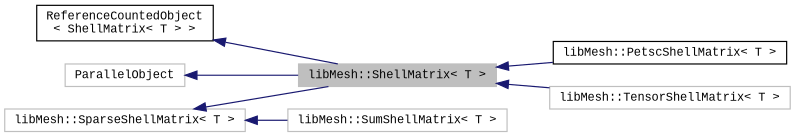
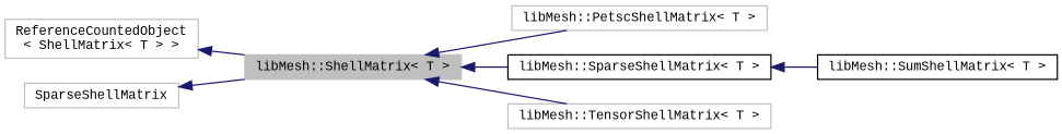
  digraph {
    fontname="Liberation Mono"
    rankdir=LR
    node [color=grey75 fillcolor=white fontname="Liberation Mono" fontsize=10 shape=record style=filled]
    edge [color=midnightblue dir=back fontname="Liberation Mono" fontsize=10 labelfontname=Helvetica labelfontsize=10 style=solid]
    n1 [fillcolor=grey75 fontcolor=black height=0.2 label="libMesh::ShellMatrix\< T \>" width=0.4]
-   n2 [color=black height=0.2 label="libMesh::PetscShellMatrix\< T \>" width=0.4]
-   n3 [height=0.2 label="libMesh::SparseShellMatrix\< T \>" width=0.4]
+   n2 [height=0.2 label="libMesh::PetscShellMatrix\< T \>" width=0.4]
+   n3 [color=black height=0.2 label="libMesh::SparseShellMatrix\< T \>" width=0.4]
    n4 [height=0.2 label="libMesh::TensorShellMatrix\< T \>" width=0.4]
-   n5 [height=0.2 label="libMesh::SumShellMatrix\< T \>" width=0.4]
-   n6 [color=black height=0.2 label="ReferenceCountedObject\l\< ShellMatrix\< T \> \>" width=0.4]
-   n7 [height=0.2 label=ParallelObject width=0.4]
+   n5 [color=black height=0.2 label="libMesh::SumShellMatrix\< T \>" width=0.4]
+   n6 [height=0.2 label="ReferenceCountedObject\l\< ShellMatrix\< T \> \>" width=0.4]
+   n7 [height=0.2 label=SparseShellMatrix width=0.4]
    n1 -> n2
-   n3 -> n1
+   n1 -> n3
    n1 -> n4
    n3 -> n5
    n6 -> n1
    n7 -> n1
  }
